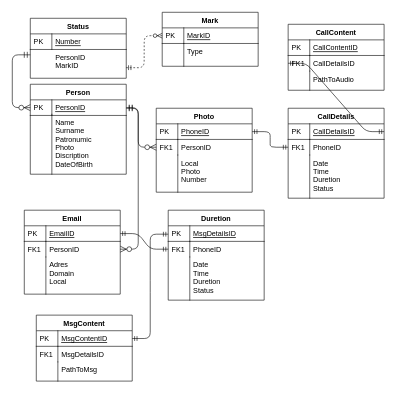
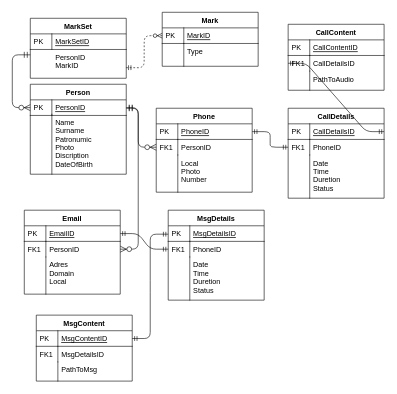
  <mxCell id="0" />
  <mxCell id="1" parent="0" />
  <mxCell id="2" value="Person" style="swimlane;fontStyle=1;childLayout=stackLayout;horizontal=1;startSize=26;horizontalStack=0;resizeParent=1;resizeLast=0;collapsible=1;marginBottom=0;rounded=0;shadow=0;strokeWidth=1;" parent="1" vertex="1"><mxGeometry x="50" y="140" width="160" height="150" as="geometry"><mxRectangle x="20" y="80" width="160" height="26" as="alternateBounds" /></mxGeometry></mxCell>
  <mxCell id="3" value="PersonID" style="shape=partialRectangle;top=0;left=0;right=0;bottom=1;align=left;verticalAlign=top;fillColor=none;spacingLeft=40;spacingRight=4;overflow=hidden;rotatable=0;points=[[0,0.5],[1,0.5]];portConstraint=eastwest;dropTarget=0;rounded=0;shadow=0;strokeWidth=1;fontStyle=4" parent="2" vertex="1"><mxGeometry y="26" width="160" height="26" as="geometry" /></mxCell>
  <mxCell id="4" value="PK" style="shape=partialRectangle;top=0;left=0;bottom=0;fillColor=none;align=left;verticalAlign=top;spacingLeft=4;spacingRight=4;overflow=hidden;rotatable=0;points=[];portConstraint=eastwest;part=1;" parent="3" vertex="1" connectable="0"><mxGeometry width="36" height="26" as="geometry" /></mxCell>
  <mxCell id="5" value="Mark" style="swimlane;fontStyle=1;childLayout=stackLayout;horizontal=1;startSize=26;horizontalStack=0;resizeParent=1;resizeLast=0;collapsible=1;marginBottom=0;rounded=0;shadow=0;strokeWidth=1;" parent="1" vertex="1"><mxGeometry x="270" y="20" width="160" height="90" as="geometry"><mxRectangle x="260" y="80" width="160" height="26" as="alternateBounds" /></mxGeometry></mxCell>
  <mxCell id="6" value="MarkID" style="shape=partialRectangle;top=0;left=0;right=0;bottom=1;align=left;verticalAlign=top;fillColor=none;spacingLeft=40;spacingRight=4;overflow=hidden;rotatable=0;points=[[0,0.5],[1,0.5]];portConstraint=eastwest;dropTarget=0;rounded=0;shadow=0;strokeWidth=1;fontStyle=4" parent="5" vertex="1"><mxGeometry y="26" width="160" height="26" as="geometry" /></mxCell>
  <mxCell id="7" value="PK" style="shape=partialRectangle;top=0;left=0;bottom=0;fillColor=none;align=left;verticalAlign=top;spacingLeft=4;spacingRight=4;overflow=hidden;rotatable=0;points=[];portConstraint=eastwest;part=1;" parent="6" vertex="1" connectable="0"><mxGeometry width="36" height="26" as="geometry" /></mxCell>
  <mxCell id="8" value="Type" style="shape=partialRectangle;top=0;left=0;right=0;bottom=0;align=left;verticalAlign=top;fillColor=none;spacingLeft=40;spacingRight=4;overflow=hidden;rotatable=0;points=[[0,0.5],[1,0.5]];portConstraint=eastwest;dropTarget=0;rounded=0;shadow=0;strokeWidth=1;" parent="5" vertex="1"><mxGeometry y="52" width="160" height="38" as="geometry" /></mxCell>
  <mxCell id="9" value="" style="shape=partialRectangle;top=0;left=0;bottom=0;fillColor=none;align=left;verticalAlign=top;spacingLeft=4;spacingRight=4;overflow=hidden;rotatable=0;points=[];portConstraint=eastwest;part=1;" parent="8" vertex="1" connectable="0"><mxGeometry width="36" height="38" as="geometry" /></mxCell>
- <mxCell id="10" value="Photo" style="swimlane;fontStyle=1;childLayout=stackLayout;horizontal=1;startSize=26;horizontalStack=0;resizeParent=1;resizeLast=0;collapsible=1;marginBottom=0;rounded=0;shadow=0;strokeWidth=1;" parent="1" vertex="1"><mxGeometry x="260" y="180" width="160" height="140" as="geometry"><mxRectangle x="260" y="80" width="160" height="26" as="alternateBounds" /></mxGeometry></mxCell>
+ <mxCell id="10" value="Phone" style="swimlane;fontStyle=1;childLayout=stackLayout;horizontal=1;startSize=26;horizontalStack=0;resizeParent=1;resizeLast=0;collapsible=1;marginBottom=0;rounded=0;shadow=0;strokeWidth=1;" parent="1" vertex="1"><mxGeometry x="260" y="180" width="160" height="140" as="geometry"><mxRectangle x="260" y="80" width="160" height="26" as="alternateBounds" /></mxGeometry></mxCell>
  <mxCell id="11" value="PhoneID" style="shape=partialRectangle;top=0;left=0;right=0;bottom=1;align=left;verticalAlign=top;fillColor=none;spacingLeft=40;spacingRight=4;overflow=hidden;rotatable=0;points=[[0,0.5],[1,0.5]];portConstraint=eastwest;dropTarget=0;rounded=0;shadow=0;strokeWidth=1;fontStyle=4" parent="10" vertex="1"><mxGeometry y="26" width="160" height="26" as="geometry" /></mxCell>
  <mxCell id="12" value="PK" style="shape=partialRectangle;top=0;left=0;bottom=0;fillColor=none;align=left;verticalAlign=top;spacingLeft=4;spacingRight=4;overflow=hidden;rotatable=0;points=[];portConstraint=eastwest;part=1;" parent="11" vertex="1" connectable="0"><mxGeometry width="36" height="26" as="geometry" /></mxCell>
  <mxCell id="13" value="PersonID" style="shape=partialRectangle;top=0;left=0;right=0;bottom=0;align=left;verticalAlign=top;fillColor=none;spacingLeft=40;spacingRight=4;overflow=hidden;rotatable=0;points=[[0,0.5],[1,0.5]];portConstraint=eastwest;dropTarget=0;rounded=0;shadow=0;strokeWidth=1;" parent="10" vertex="1"><mxGeometry y="52" width="160" height="26" as="geometry" /></mxCell>
  <mxCell id="14" value="FK1" style="shape=partialRectangle;top=0;left=0;bottom=0;fillColor=none;align=left;verticalAlign=top;spacingLeft=4;spacingRight=4;overflow=hidden;rotatable=0;points=[];portConstraint=eastwest;part=1;" parent="13" vertex="1" connectable="0"><mxGeometry width="36" height="26" as="geometry" /></mxCell>
  <mxCell id="15" value="Local&#10;Photo&#10;Number" style="shape=partialRectangle;top=0;left=0;right=0;bottom=0;align=left;verticalAlign=top;fillColor=none;spacingLeft=40;spacingRight=4;overflow=hidden;rotatable=0;points=[[0,0.5],[1,0.5]];portConstraint=eastwest;dropTarget=0;rounded=0;shadow=0;strokeWidth=1;" parent="10" vertex="1"><mxGeometry y="78" width="160" height="62" as="geometry" /></mxCell>
  <mxCell id="16" value="" style="shape=partialRectangle;top=0;left=0;bottom=0;fillColor=none;align=left;verticalAlign=top;spacingLeft=4;spacingRight=4;overflow=hidden;rotatable=0;points=[];portConstraint=eastwest;part=1;" parent="15" vertex="1" connectable="0"><mxGeometry width="36" height="62" as="geometry" /></mxCell>
  <mxCell id="17" value="" style="edgeStyle=orthogonalEdgeStyle;endArrow=ERzeroToMany;startArrow=ERmandOne;shadow=0;strokeWidth=1;endSize=8;startSize=8;entryX=0;entryY=0.5;entryDx=0;entryDy=0;exitX=1;exitY=0.5;exitDx=0;exitDy=0;" parent="1" source="3" target="13" edge="1"><mxGeometry width="100" height="100" relative="1" as="geometry"><mxPoint x="170" y="160" as="sourcePoint" /><mxPoint x="250" y="186" as="targetPoint" /><Array as="points"><mxPoint x="230" y="179" /><mxPoint x="230" y="245" /></Array></mxGeometry></mxCell>
  <mxCell id="18" value="Name&#10;Surname&#10;Patronumic&#10;Photo&#10;Discription&#10;DateOfBirth" style="shape=partialRectangle;top=0;left=0;right=0;bottom=0;align=left;verticalAlign=top;fillColor=none;spacingLeft=40;spacingRight=4;overflow=hidden;rotatable=0;points=[[0,0.5],[1,0.5]];portConstraint=eastwest;dropTarget=0;rounded=0;shadow=0;strokeWidth=1;" parent="1" vertex="1"><mxGeometry x="50" y="190" width="160" height="100" as="geometry" /></mxCell>
  <mxCell id="19" value="" style="shape=partialRectangle;top=0;left=0;bottom=0;fillColor=none;align=left;verticalAlign=top;spacingLeft=4;spacingRight=4;overflow=hidden;rotatable=0;points=[];portConstraint=eastwest;part=1;" parent="18" vertex="1" connectable="0"><mxGeometry width="36" height="100" as="geometry" /></mxCell>
  <mxCell id="20" value="CallDetails" style="swimlane;fontStyle=1;childLayout=stackLayout;horizontal=1;startSize=26;horizontalStack=0;resizeParent=1;resizeLast=0;collapsible=1;marginBottom=0;rounded=0;shadow=0;strokeWidth=1;" vertex="1" parent="1"><mxGeometry x="480" y="180" width="160" height="150" as="geometry"><mxRectangle x="260" y="80" width="160" height="26" as="alternateBounds" /></mxGeometry></mxCell>
  <mxCell id="21" value="CallDetailsID" style="shape=partialRectangle;top=0;left=0;right=0;bottom=1;align=left;verticalAlign=top;fillColor=none;spacingLeft=40;spacingRight=4;overflow=hidden;rotatable=0;points=[[0,0.5],[1,0.5]];portConstraint=eastwest;dropTarget=0;rounded=0;shadow=0;strokeWidth=1;fontStyle=4" vertex="1" parent="20"><mxGeometry y="26" width="160" height="26" as="geometry" /></mxCell>
  <mxCell id="22" value="PK" style="shape=partialRectangle;top=0;left=0;bottom=0;fillColor=none;align=left;verticalAlign=top;spacingLeft=4;spacingRight=4;overflow=hidden;rotatable=0;points=[];portConstraint=eastwest;part=1;" vertex="1" connectable="0" parent="21"><mxGeometry width="36" height="26" as="geometry" /></mxCell>
  <mxCell id="23" value="PhoneID" style="shape=partialRectangle;top=0;left=0;right=0;bottom=0;align=left;verticalAlign=top;fillColor=none;spacingLeft=40;spacingRight=4;overflow=hidden;rotatable=0;points=[[0,0.5],[1,0.5]];portConstraint=eastwest;dropTarget=0;rounded=0;shadow=0;strokeWidth=1;" vertex="1" parent="20"><mxGeometry y="52" width="160" height="26" as="geometry" /></mxCell>
  <mxCell id="24" value="FK1" style="shape=partialRectangle;top=0;left=0;bottom=0;fillColor=none;align=left;verticalAlign=top;spacingLeft=4;spacingRight=4;overflow=hidden;rotatable=0;points=[];portConstraint=eastwest;part=1;" vertex="1" connectable="0" parent="23"><mxGeometry width="36" height="26" as="geometry" /></mxCell>
  <mxCell id="25" value="Date&#10;Time&#10;Duretion&#10;Status" style="shape=partialRectangle;top=0;left=0;right=0;bottom=0;align=left;verticalAlign=top;fillColor=none;spacingLeft=40;spacingRight=4;overflow=hidden;rotatable=0;points=[[0,0.5],[1,0.5]];portConstraint=eastwest;dropTarget=0;rounded=0;shadow=0;strokeWidth=1;" vertex="1" parent="20"><mxGeometry y="78" width="160" height="72" as="geometry" /></mxCell>
  <mxCell id="26" value="" style="shape=partialRectangle;top=0;left=0;bottom=0;fillColor=none;align=left;verticalAlign=top;spacingLeft=4;spacingRight=4;overflow=hidden;rotatable=0;points=[];portConstraint=eastwest;part=1;" vertex="1" connectable="0" parent="25"><mxGeometry width="36" height="72" as="geometry" /></mxCell>
  <mxCell id="27" value="CallContent" style="swimlane;fontStyle=1;childLayout=stackLayout;horizontal=1;startSize=26;horizontalStack=0;resizeParent=1;resizeLast=0;collapsible=1;marginBottom=0;rounded=0;shadow=0;strokeWidth=1;" vertex="1" parent="1"><mxGeometry x="480" y="40" width="160" height="110" as="geometry"><mxRectangle x="260" y="80" width="160" height="26" as="alternateBounds" /></mxGeometry></mxCell>
  <mxCell id="28" value="CallContentID" style="shape=partialRectangle;top=0;left=0;right=0;bottom=1;align=left;verticalAlign=top;fillColor=none;spacingLeft=40;spacingRight=4;overflow=hidden;rotatable=0;points=[[0,0.5],[1,0.5]];portConstraint=eastwest;dropTarget=0;rounded=0;shadow=0;strokeWidth=1;fontStyle=4" vertex="1" parent="27"><mxGeometry y="26" width="160" height="26" as="geometry" /></mxCell>
  <mxCell id="29" value="PK" style="shape=partialRectangle;top=0;left=0;bottom=0;fillColor=none;align=left;verticalAlign=top;spacingLeft=4;spacingRight=4;overflow=hidden;rotatable=0;points=[];portConstraint=eastwest;part=1;" vertex="1" connectable="0" parent="28"><mxGeometry width="36" height="26" as="geometry" /></mxCell>
  <mxCell id="30" value="CallDetailsID" style="shape=partialRectangle;top=0;left=0;right=0;bottom=0;align=left;verticalAlign=top;fillColor=none;spacingLeft=40;spacingRight=4;overflow=hidden;rotatable=0;points=[[0,0.5],[1,0.5]];portConstraint=eastwest;dropTarget=0;rounded=0;shadow=0;strokeWidth=1;" vertex="1" parent="27"><mxGeometry y="52" width="160" height="26" as="geometry" /></mxCell>
  <mxCell id="31" value="FK1" style="shape=partialRectangle;top=0;left=0;bottom=0;fillColor=none;align=left;verticalAlign=top;spacingLeft=4;spacingRight=4;overflow=hidden;rotatable=0;points=[];portConstraint=eastwest;part=1;" vertex="1" connectable="0" parent="30"><mxGeometry width="36" height="26" as="geometry" /></mxCell>
  <mxCell id="32" value="PathToAudio" style="shape=partialRectangle;top=0;left=0;right=0;bottom=0;align=left;verticalAlign=top;fillColor=none;spacingLeft=40;spacingRight=4;overflow=hidden;rotatable=0;points=[[0,0.5],[1,0.5]];portConstraint=eastwest;dropTarget=0;rounded=0;shadow=0;strokeWidth=1;" vertex="1" parent="27"><mxGeometry y="78" width="160" height="32" as="geometry" /></mxCell>
  <mxCell id="33" value="" style="shape=partialRectangle;top=0;left=0;bottom=0;fillColor=none;align=left;verticalAlign=top;spacingLeft=4;spacingRight=4;overflow=hidden;rotatable=0;points=[];portConstraint=eastwest;part=1;" vertex="1" connectable="0" parent="32"><mxGeometry width="36" height="32" as="geometry" /></mxCell>
  <mxCell id="34" value="" style="edgeStyle=entityRelationEdgeStyle;fontSize=12;html=1;endArrow=ERmandOne;startArrow=ERmandOne;entryX=0;entryY=0.5;entryDx=0;entryDy=0;exitX=1;exitY=0.5;exitDx=0;exitDy=0;" edge="1" parent="1" source="21" target="30"><mxGeometry width="100" height="100" relative="1" as="geometry"><mxPoint x="130" y="390" as="sourcePoint" /><mxPoint x="230" y="290" as="targetPoint" /></mxGeometry></mxCell>
  <mxCell id="35" value="" style="edgeStyle=entityRelationEdgeStyle;fontSize=12;html=1;endArrow=ERmandOne;startArrow=ERmandOne;entryX=0;entryY=0.5;entryDx=0;entryDy=0;exitX=1;exitY=0.5;exitDx=0;exitDy=0;" edge="1" parent="1" source="11" target="23"><mxGeometry width="100" height="100" relative="1" as="geometry"><mxPoint x="330" y="220" as="sourcePoint" /><mxPoint x="430" y="120" as="targetPoint" /></mxGeometry></mxCell>
- <mxCell id="36" value="Status" style="swimlane;fontStyle=1;childLayout=stackLayout;horizontal=1;startSize=26;horizontalStack=0;resizeParent=1;resizeLast=0;collapsible=1;marginBottom=0;rounded=0;shadow=0;strokeWidth=1;" vertex="1" parent="1"><mxGeometry x="50" y="30" width="160" height="100" as="geometry"><mxRectangle x="260" y="80" width="160" height="26" as="alternateBounds" /></mxGeometry></mxCell>
- <mxCell id="37" value="Number" style="shape=partialRectangle;top=0;left=0;right=0;bottom=1;align=left;verticalAlign=top;fillColor=none;spacingLeft=40;spacingRight=4;overflow=hidden;rotatable=0;points=[[0,0.5],[1,0.5]];portConstraint=eastwest;dropTarget=0;rounded=0;shadow=0;strokeWidth=1;fontStyle=4" vertex="1" parent="36"><mxGeometry y="26" width="160" height="26" as="geometry" /></mxCell>
+ <mxCell id="36" value="MarkSet" style="swimlane;fontStyle=1;childLayout=stackLayout;horizontal=1;startSize=26;horizontalStack=0;resizeParent=1;resizeLast=0;collapsible=1;marginBottom=0;rounded=0;shadow=0;strokeWidth=1;" vertex="1" parent="1"><mxGeometry x="50" y="30" width="160" height="100" as="geometry"><mxRectangle x="260" y="80" width="160" height="26" as="alternateBounds" /></mxGeometry></mxCell>
+ <mxCell id="37" value="MarkSetID" style="shape=partialRectangle;top=0;left=0;right=0;bottom=1;align=left;verticalAlign=top;fillColor=none;spacingLeft=40;spacingRight=4;overflow=hidden;rotatable=0;points=[[0,0.5],[1,0.5]];portConstraint=eastwest;dropTarget=0;rounded=0;shadow=0;strokeWidth=1;fontStyle=4" vertex="1" parent="36"><mxGeometry y="26" width="160" height="26" as="geometry" /></mxCell>
  <mxCell id="38" value="PK" style="shape=partialRectangle;top=0;left=0;bottom=0;fillColor=none;align=left;verticalAlign=top;spacingLeft=4;spacingRight=4;overflow=hidden;rotatable=0;points=[];portConstraint=eastwest;part=1;" vertex="1" connectable="0" parent="37"><mxGeometry width="36" height="26" as="geometry" /></mxCell>
  <mxCell id="39" value="PersonID&#10;MarkID" style="shape=partialRectangle;top=0;left=0;right=0;bottom=0;align=left;verticalAlign=top;fillColor=none;spacingLeft=40;spacingRight=4;overflow=hidden;rotatable=0;points=[[0,0.5],[1,0.5]];portConstraint=eastwest;dropTarget=0;rounded=0;shadow=0;strokeWidth=1;" vertex="1" parent="36"><mxGeometry y="52" width="160" height="48" as="geometry" /></mxCell>
  <mxCell id="40" value="" style="edgeStyle=entityRelationEdgeStyle;fontSize=12;html=1;endArrow=ERzeroToMany;startArrow=ERmandOne;entryX=0;entryY=0.5;entryDx=0;entryDy=0;exitX=0.999;exitY=0.633;exitDx=0;exitDy=0;exitPerimeter=0;dashed=1;" edge="1" parent="1" source="39" target="6"><mxGeometry width="100" height="100" relative="1" as="geometry"><mxPoint x="467" y="120" as="sourcePoint" /><mxPoint x="567" y="20" as="targetPoint" /></mxGeometry></mxCell>
  <mxCell id="41" value="" style="edgeStyle=orthogonalEdgeStyle;endArrow=ERzeroToMany;startArrow=ERmandOne;shadow=0;strokeWidth=1;endSize=8;startSize=8;exitX=0;exitY=0.186;exitDx=0;exitDy=0;exitPerimeter=0;entryX=0;entryY=0.5;entryDx=0;entryDy=0;" edge="1" parent="1" source="39" target="3"><mxGeometry width="100" height="100" relative="1" as="geometry"><mxPoint x="210" y="-30" as="sourcePoint" /><mxPoint x="16" y="85" as="targetPoint" /><Array as="points"><mxPoint x="20" y="91" /><mxPoint x="20" y="179" /></Array></mxGeometry></mxCell>
  <mxCell id="42" value="Email" style="swimlane;fontStyle=1;childLayout=stackLayout;horizontal=1;startSize=26;horizontalStack=0;resizeParent=1;resizeLast=0;collapsible=1;marginBottom=0;rounded=0;shadow=0;strokeWidth=1;" vertex="1" parent="1"><mxGeometry x="40" y="350" width="160" height="140" as="geometry"><mxRectangle x="260" y="80" width="160" height="26" as="alternateBounds" /></mxGeometry></mxCell>
  <mxCell id="43" value="EmailID" style="shape=partialRectangle;top=0;left=0;right=0;bottom=1;align=left;verticalAlign=top;fillColor=none;spacingLeft=40;spacingRight=4;overflow=hidden;rotatable=0;points=[[0,0.5],[1,0.5]];portConstraint=eastwest;dropTarget=0;rounded=0;shadow=0;strokeWidth=1;fontStyle=4" vertex="1" parent="42"><mxGeometry y="26" width="160" height="26" as="geometry" /></mxCell>
  <mxCell id="44" value="PK" style="shape=partialRectangle;top=0;left=0;bottom=0;fillColor=none;align=left;verticalAlign=top;spacingLeft=4;spacingRight=4;overflow=hidden;rotatable=0;points=[];portConstraint=eastwest;part=1;" vertex="1" connectable="0" parent="43"><mxGeometry width="36" height="26" as="geometry" /></mxCell>
  <mxCell id="45" value="PersonID" style="shape=partialRectangle;top=0;left=0;right=0;bottom=0;align=left;verticalAlign=top;fillColor=none;spacingLeft=40;spacingRight=4;overflow=hidden;rotatable=0;points=[[0,0.5],[1,0.5]];portConstraint=eastwest;dropTarget=0;rounded=0;shadow=0;strokeWidth=1;" vertex="1" parent="42"><mxGeometry y="52" width="160" height="26" as="geometry" /></mxCell>
  <mxCell id="46" value="FK1" style="shape=partialRectangle;top=0;left=0;bottom=0;fillColor=none;align=left;verticalAlign=top;spacingLeft=4;spacingRight=4;overflow=hidden;rotatable=0;points=[];portConstraint=eastwest;part=1;" vertex="1" connectable="0" parent="45"><mxGeometry width="36" height="26" as="geometry" /></mxCell>
  <mxCell id="47" value="Adres&#10;Domain&#10;Local&#10;&#10;" style="shape=partialRectangle;top=0;left=0;right=0;bottom=0;align=left;verticalAlign=top;fillColor=none;spacingLeft=40;spacingRight=4;overflow=hidden;rotatable=0;points=[[0,0.5],[1,0.5]];portConstraint=eastwest;dropTarget=0;rounded=0;shadow=0;strokeWidth=1;" vertex="1" parent="42"><mxGeometry y="78" width="160" height="62" as="geometry" /></mxCell>
  <mxCell id="48" value="" style="shape=partialRectangle;top=0;left=0;bottom=0;fillColor=none;align=left;verticalAlign=top;spacingLeft=4;spacingRight=4;overflow=hidden;rotatable=0;points=[];portConstraint=eastwest;part=1;" vertex="1" connectable="0" parent="47"><mxGeometry width="36" height="62" as="geometry" /></mxCell>
- <mxCell id="49" value="Duretion" style="swimlane;fontStyle=1;childLayout=stackLayout;horizontal=1;startSize=26;horizontalStack=0;resizeParent=1;resizeLast=0;collapsible=1;marginBottom=0;rounded=0;shadow=0;strokeWidth=1;" vertex="1" parent="1"><mxGeometry x="280" y="350" width="160" height="150" as="geometry"><mxRectangle x="260" y="80" width="160" height="26" as="alternateBounds" /></mxGeometry></mxCell>
+ <mxCell id="49" value="MsgDetails" style="swimlane;fontStyle=1;childLayout=stackLayout;horizontal=1;startSize=26;horizontalStack=0;resizeParent=1;resizeLast=0;collapsible=1;marginBottom=0;rounded=0;shadow=0;strokeWidth=1;" vertex="1" parent="1"><mxGeometry x="280" y="350" width="160" height="150" as="geometry"><mxRectangle x="260" y="80" width="160" height="26" as="alternateBounds" /></mxGeometry></mxCell>
  <mxCell id="50" value="MsgDetailsID" style="shape=partialRectangle;top=0;left=0;right=0;bottom=1;align=left;verticalAlign=top;fillColor=none;spacingLeft=40;spacingRight=4;overflow=hidden;rotatable=0;points=[[0,0.5],[1,0.5]];portConstraint=eastwest;dropTarget=0;rounded=0;shadow=0;strokeWidth=1;fontStyle=4" vertex="1" parent="49"><mxGeometry y="26" width="160" height="26" as="geometry" /></mxCell>
  <mxCell id="51" value="PK" style="shape=partialRectangle;top=0;left=0;bottom=0;fillColor=none;align=left;verticalAlign=top;spacingLeft=4;spacingRight=4;overflow=hidden;rotatable=0;points=[];portConstraint=eastwest;part=1;" vertex="1" connectable="0" parent="50"><mxGeometry width="36" height="26" as="geometry" /></mxCell>
  <mxCell id="52" value="PhoneID" style="shape=partialRectangle;top=0;left=0;right=0;bottom=0;align=left;verticalAlign=top;fillColor=none;spacingLeft=40;spacingRight=4;overflow=hidden;rotatable=0;points=[[0,0.5],[1,0.5]];portConstraint=eastwest;dropTarget=0;rounded=0;shadow=0;strokeWidth=1;" vertex="1" parent="49"><mxGeometry y="52" width="160" height="26" as="geometry" /></mxCell>
  <mxCell id="53" value="FK1" style="shape=partialRectangle;top=0;left=0;bottom=0;fillColor=none;align=left;verticalAlign=top;spacingLeft=4;spacingRight=4;overflow=hidden;rotatable=0;points=[];portConstraint=eastwest;part=1;" vertex="1" connectable="0" parent="52"><mxGeometry width="36" height="26" as="geometry" /></mxCell>
  <mxCell id="54" value="" style="edgeStyle=entityRelationEdgeStyle;fontSize=12;html=1;endArrow=ERmandOne;startArrow=ERmandOne;entryX=0;entryY=0.5;entryDx=0;entryDy=0;exitX=1;exitY=0.5;exitDx=0;exitDy=0;" edge="1" parent="49" source="59"><mxGeometry width="100" height="100" relative="1" as="geometry"><mxPoint x="160" y="154" as="sourcePoint" /><mxPoint y="40" as="targetPoint" /></mxGeometry></mxCell>
  <mxCell id="55" value="Date&#10;Time&#10;Duretion&#10;Status" style="shape=partialRectangle;top=0;left=0;right=0;bottom=0;align=left;verticalAlign=top;fillColor=none;spacingLeft=40;spacingRight=4;overflow=hidden;rotatable=0;points=[[0,0.5],[1,0.5]];portConstraint=eastwest;dropTarget=0;rounded=0;shadow=0;strokeWidth=1;" vertex="1" parent="49"><mxGeometry y="78" width="160" height="72" as="geometry" /></mxCell>
  <mxCell id="56" value="" style="shape=partialRectangle;top=0;left=0;bottom=0;fillColor=none;align=left;verticalAlign=top;spacingLeft=4;spacingRight=4;overflow=hidden;rotatable=0;points=[];portConstraint=eastwest;part=1;" vertex="1" connectable="0" parent="55"><mxGeometry width="36" height="72" as="geometry" /></mxCell>
  <mxCell id="57" value="" style="edgeStyle=entityRelationEdgeStyle;fontSize=12;html=1;endArrow=ERmandOne;startArrow=ERmandOne;entryX=0;entryY=0.5;entryDx=0;entryDy=0;exitX=1;exitY=0.5;exitDx=0;exitDy=0;" edge="1" parent="1" source="43" target="52"><mxGeometry width="100" height="100" relative="1" as="geometry"><mxPoint x="110" y="390" as="sourcePoint" /><mxPoint x="210" y="290" as="targetPoint" /></mxGeometry></mxCell>
  <mxCell id="58" value="MsgContent" style="swimlane;fontStyle=1;childLayout=stackLayout;horizontal=1;startSize=26;horizontalStack=0;resizeParent=1;resizeLast=0;collapsible=1;marginBottom=0;rounded=0;shadow=0;strokeWidth=1;" vertex="1" parent="1"><mxGeometry x="60" y="525" width="160" height="110" as="geometry"><mxRectangle x="260" y="80" width="160" height="26" as="alternateBounds" /></mxGeometry></mxCell>
  <mxCell id="59" value="MsgContentID" style="shape=partialRectangle;top=0;left=0;right=0;bottom=1;align=left;verticalAlign=top;fillColor=none;spacingLeft=40;spacingRight=4;overflow=hidden;rotatable=0;points=[[0,0.5],[1,0.5]];portConstraint=eastwest;dropTarget=0;rounded=0;shadow=0;strokeWidth=1;fontStyle=4" vertex="1" parent="58"><mxGeometry y="26" width="160" height="26" as="geometry" /></mxCell>
  <mxCell id="60" value="PK" style="shape=partialRectangle;top=0;left=0;bottom=0;fillColor=none;align=left;verticalAlign=top;spacingLeft=4;spacingRight=4;overflow=hidden;rotatable=0;points=[];portConstraint=eastwest;part=1;" vertex="1" connectable="0" parent="59"><mxGeometry width="36" height="26" as="geometry" /></mxCell>
  <mxCell id="61" value="MsgDetailsID" style="shape=partialRectangle;top=0;left=0;right=0;bottom=0;align=left;verticalAlign=top;fillColor=none;spacingLeft=40;spacingRight=4;overflow=hidden;rotatable=0;points=[[0,0.5],[1,0.5]];portConstraint=eastwest;dropTarget=0;rounded=0;shadow=0;strokeWidth=1;" vertex="1" parent="58"><mxGeometry y="52" width="160" height="26" as="geometry" /></mxCell>
  <mxCell id="62" value="FK1" style="shape=partialRectangle;top=0;left=0;bottom=0;fillColor=none;align=left;verticalAlign=top;spacingLeft=4;spacingRight=4;overflow=hidden;rotatable=0;points=[];portConstraint=eastwest;part=1;" vertex="1" connectable="0" parent="61"><mxGeometry width="36" height="26" as="geometry" /></mxCell>
  <mxCell id="63" value="PathToMsg" style="shape=partialRectangle;top=0;left=0;right=0;bottom=0;align=left;verticalAlign=top;fillColor=none;spacingLeft=40;spacingRight=4;overflow=hidden;rotatable=0;points=[[0,0.5],[1,0.5]];portConstraint=eastwest;dropTarget=0;rounded=0;shadow=0;strokeWidth=1;" vertex="1" parent="58"><mxGeometry y="78" width="160" height="32" as="geometry" /></mxCell>
  <mxCell id="64" value="" style="shape=partialRectangle;top=0;left=0;bottom=0;fillColor=none;align=left;verticalAlign=top;spacingLeft=4;spacingRight=4;overflow=hidden;rotatable=0;points=[];portConstraint=eastwest;part=1;" vertex="1" connectable="0" parent="63"><mxGeometry width="36" height="32" as="geometry" /></mxCell>
  <mxCell id="65" value="" style="edgeStyle=orthogonalEdgeStyle;endArrow=ERzeroToMany;startArrow=ERmandOne;shadow=0;strokeWidth=1;endSize=8;startSize=8;entryX=1;entryY=0.5;entryDx=0;entryDy=0;exitX=1;exitY=0.5;exitDx=0;exitDy=0;" edge="1" parent="1" target="45"><mxGeometry width="100" height="100" relative="1" as="geometry"><mxPoint x="210" y="180" as="sourcePoint" /><mxPoint x="260" y="246" as="targetPoint" /><Array as="points"><mxPoint x="230" y="180" /><mxPoint x="230" y="415" /></Array></mxGeometry></mxCell>
